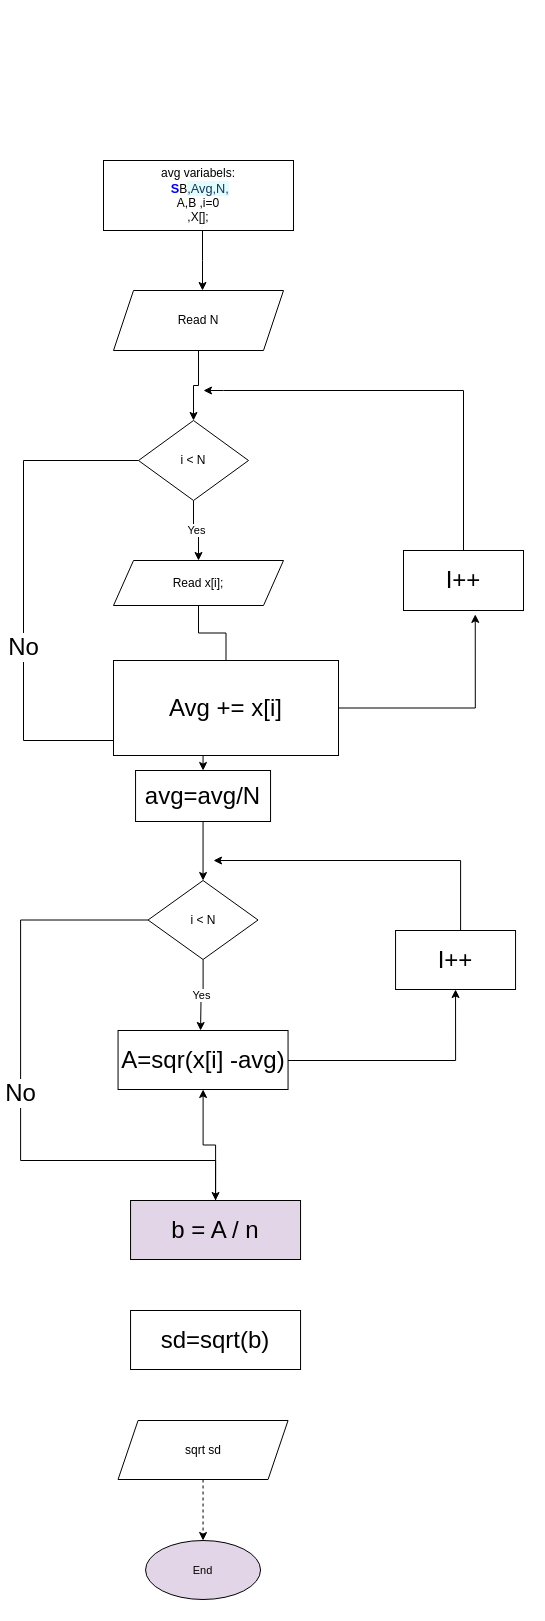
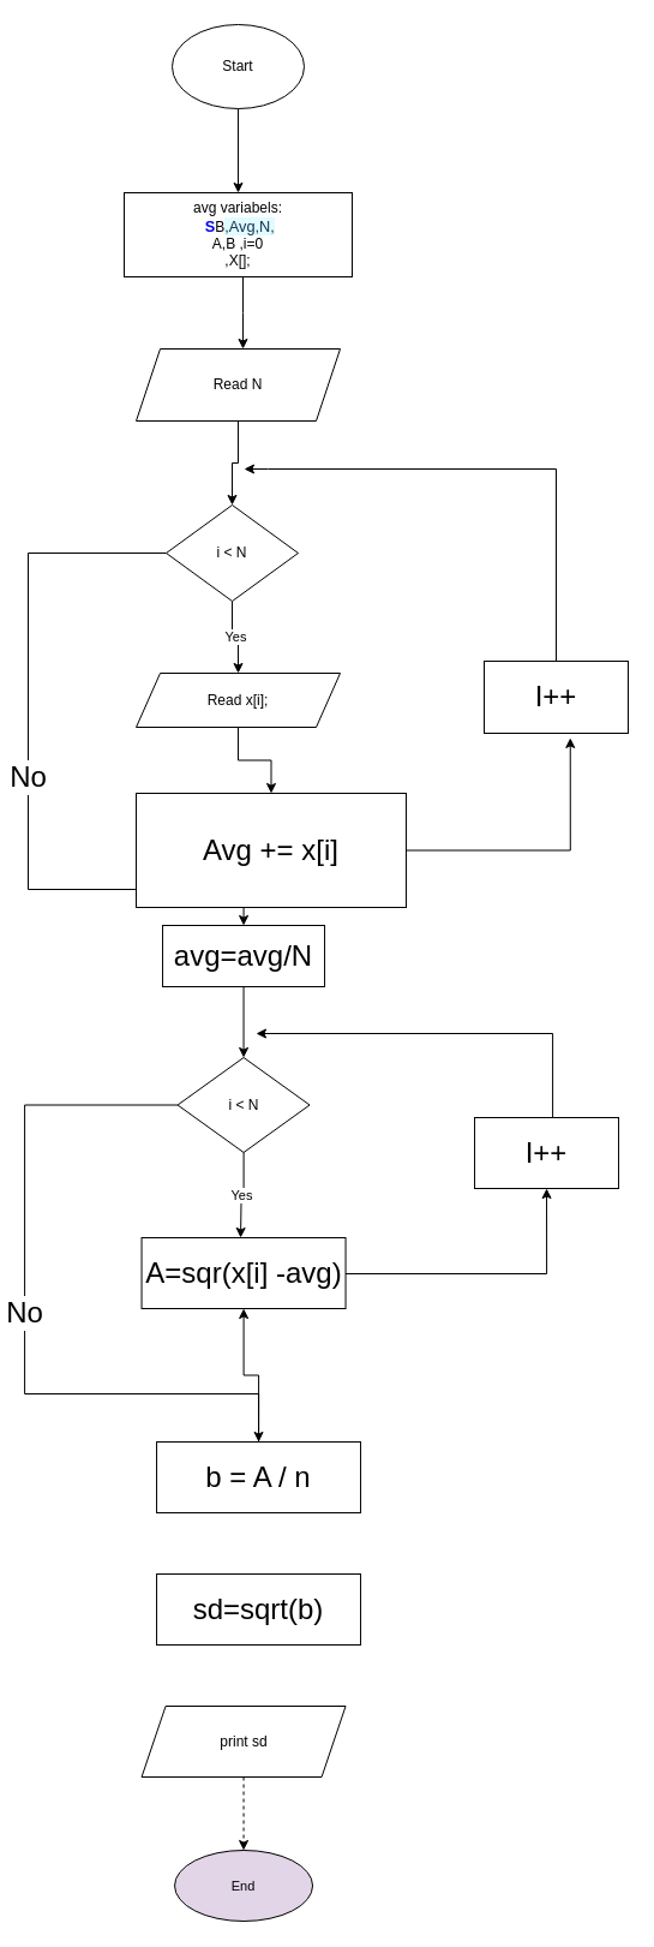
  <mxCell id="0" />
  <mxCell id="1" parent="0" />
+ <mxCell id="2" value="" style="edgeStyle=orthogonalEdgeStyle;rounded=0;orthogonalLoop=1;jettySize=auto;html=1;" edge="1" parent="1" source="3" target="5"><mxGeometry relative="1" as="geometry" /></mxCell>
+ <mxCell id="3" value="Start" style="ellipse;whiteSpace=wrap;html=1;" vertex="1" parent="1"><mxGeometry x="143" y="20" width="110" height="70" as="geometry" /></mxCell>
  <mxCell id="4" value="" style="edgeStyle=orthogonalEdgeStyle;rounded=0;orthogonalLoop=1;jettySize=auto;html=1;fontSize=24;" edge="1" parent="1"><mxGeometry relative="1" as="geometry"><mxPoint x="202" y="230" as="sourcePoint" /><mxPoint x="202" y="290" as="targetPoint" /><Array as="points"><mxPoint x="202" y="260" /><mxPoint x="202" y="260" /></Array></mxGeometry></mxCell>
  <mxCell id="5" value="avg variabels:&lt;br&gt;&lt;a style=&quot;font-family: &amp;quot;Work Sans&amp;quot;, sans-serif; font-size: 12.75px; font-style: normal; font-variant-ligatures: normal; font-variant-caps: normal; letter-spacing: normal; orphans: 2; text-align: start; text-indent: 0px; text-transform: none; widows: 2; word-spacing: 0px; -webkit-text-stroke-width: 0px; box-sizing: border-box; background-color: transparent; transition: all 0.1s linear 0s; outline: 0px; text-decoration-line: none; text-shadow: none; font-weight: 700; border-bottom: none !important; box-shadow: none !important;&quot; href=&quot;https://cloudnativebasecamp.com/lessons/03-standard-deviation-model/&quot;&gt;&amp;nbsp;S&lt;/a&gt;B&lt;span style=&quot;color: rgb(19, 52, 83); font-family: &amp;quot;Work Sans&amp;quot;, sans-serif; font-size: 12.75px; font-style: normal; font-variant-ligatures: normal; font-variant-caps: normal; font-weight: 400; letter-spacing: normal; orphans: 2; text-align: start; text-indent: 0px; text-transform: none; widows: 2; word-spacing: 0px; -webkit-text-stroke-width: 0px; background-color: rgb(224, 252, 255); text-decoration-thickness: initial; text-decoration-style: initial; text-decoration-color: initial; float: none; display: inline !important;&quot;&gt;,Avg,N,&lt;/span&gt;&lt;br&gt;A,B ,i=0&lt;br&gt;,X[];" style="rounded=0;whiteSpace=wrap;html=1;" vertex="1" parent="1"><mxGeometry x="103" y="160" width="190" height="70" as="geometry" /></mxCell>
  <mxCell id="6" value="" style="edgeStyle=orthogonalEdgeStyle;rounded=0;orthogonalLoop=1;jettySize=auto;html=1;" edge="1" parent="1" source="7" target="10"><mxGeometry relative="1" as="geometry" /></mxCell>
  <mxCell id="7" value="Read N" style="shape=parallelogram;perimeter=parallelogramPerimeter;whiteSpace=wrap;html=1;fixedSize=1;" vertex="1" parent="1"><mxGeometry x="113" y="290" width="170" height="60" as="geometry" /></mxCell>
  <mxCell id="8" value="Yes" style="edgeStyle=orthogonalEdgeStyle;rounded=0;orthogonalLoop=1;jettySize=auto;html=1;fontSize=11;" edge="1" parent="1" source="10" target="12"><mxGeometry relative="1" as="geometry" /></mxCell>
  <mxCell id="9" value="No" style="edgeStyle=orthogonalEdgeStyle;rounded=0;orthogonalLoop=1;jettySize=auto;html=1;fontSize=24;entryX=0.5;entryY=0;entryDx=0;entryDy=0;" edge="1" parent="1" source="10" target="16"><mxGeometry relative="1" as="geometry"><mxPoint x="193" y="740" as="targetPoint" /><Array as="points"><mxPoint x="23" y="460" /><mxPoint x="23" y="740" /><mxPoint x="203" y="740" /></Array></mxGeometry></mxCell>
  <mxCell id="10" value="i &amp;lt; N" style="rhombus;whiteSpace=wrap;html=1;" vertex="1" parent="1"><mxGeometry x="138" y="420" width="110" height="80" as="geometry" /></mxCell>
- <mxCell id="11" value="" style="edgeStyle=orthogonalEdgeStyle;rounded=0;orthogonalLoop=1;jettySize=auto;html=1;fontSize=11;endArrow=none;" edge="1" parent="1" source="12" target="31"><mxGeometry relative="1" as="geometry" /></mxCell>
+ <mxCell id="11" value="" style="edgeStyle=orthogonalEdgeStyle;rounded=0;orthogonalLoop=1;jettySize=auto;html=1;fontSize=11;" edge="1" parent="1" source="12" target="31"><mxGeometry relative="1" as="geometry" /></mxCell>
  <mxCell id="12" value="Read x[i];&lt;br&gt;" style="shape=parallelogram;perimeter=parallelogramPerimeter;whiteSpace=wrap;html=1;fixedSize=1;" vertex="1" parent="1"><mxGeometry x="113" y="560" width="170" height="45" as="geometry" /></mxCell>
  <mxCell id="13" style="edgeStyle=orthogonalEdgeStyle;rounded=0;orthogonalLoop=1;jettySize=auto;html=1;fontSize=24;" edge="1" parent="1" source="14"><mxGeometry relative="1" as="geometry"><mxPoint x="203" y="390" as="targetPoint" /><Array as="points"><mxPoint x="463" y="390" /><mxPoint x="223" y="390" /></Array></mxGeometry></mxCell>
  <mxCell id="14" value="I++" style="rounded=0;whiteSpace=wrap;html=1;fontSize=24;" vertex="1" parent="1"><mxGeometry x="403" y="550" width="120" height="60" as="geometry" /></mxCell>
  <mxCell id="15" value="" style="edgeStyle=orthogonalEdgeStyle;rounded=0;orthogonalLoop=1;jettySize=auto;html=1;fontSize=11;" edge="1" parent="1" source="16" target="19"><mxGeometry relative="1" as="geometry" /></mxCell>
  <mxCell id="16" value="avg=avg/N" style="rounded=0;whiteSpace=wrap;html=1;fontSize=24;" vertex="1" parent="1"><mxGeometry x="135.05" y="770" width="135" height="51" as="geometry" /></mxCell>
  <mxCell id="17" value="Yes" style="edgeStyle=orthogonalEdgeStyle;rounded=0;orthogonalLoop=1;jettySize=auto;html=1;fontSize=11;" edge="1" parent="1" source="19"><mxGeometry relative="1" as="geometry"><mxPoint x="200.05" y="1030" as="targetPoint" /></mxGeometry></mxCell>
  <mxCell id="18" value="No" style="edgeStyle=orthogonalEdgeStyle;rounded=0;orthogonalLoop=1;jettySize=auto;html=1;fontSize=24;" edge="1" parent="1" source="19"><mxGeometry relative="1" as="geometry"><mxPoint x="215.05" y="1200" as="targetPoint" /><Array as="points"><mxPoint x="20.05" y="920" /><mxPoint x="20.05" y="1160" /></Array></mxGeometry></mxCell>
  <mxCell id="19" value="i &amp;lt; N" style="rhombus;whiteSpace=wrap;html=1;" vertex="1" parent="1"><mxGeometry x="147.55" y="880" width="110" height="79" as="geometry" /></mxCell>
  <mxCell id="20" style="edgeStyle=orthogonalEdgeStyle;rounded=0;orthogonalLoop=1;jettySize=auto;html=1;fontSize=24;entryX=0.5;entryY=1;entryDx=0;entryDy=0;" edge="1" parent="1" target="22"><mxGeometry relative="1" as="geometry"><mxPoint x="400.05" y="1200" as="targetPoint" /><mxPoint x="275.05" y="1060" as="sourcePoint" /><Array as="points"><mxPoint x="455.05" y="1060" /></Array></mxGeometry></mxCell>
  <mxCell id="21" style="edgeStyle=orthogonalEdgeStyle;rounded=0;orthogonalLoop=1;jettySize=auto;html=1;fontSize=24;" edge="1" parent="1" source="22"><mxGeometry relative="1" as="geometry"><mxPoint x="213" y="860" as="targetPoint" /><Array as="points"><mxPoint x="460.05" y="860" /></Array></mxGeometry></mxCell>
  <mxCell id="22" value="I++" style="rounded=0;whiteSpace=wrap;html=1;fontSize=24;" vertex="1" parent="1"><mxGeometry x="395.05" y="930" width="120" height="59" as="geometry" /></mxCell>
  <mxCell id="23" value="A=sqr(x[i] -avg)" style="rounded=0;whiteSpace=wrap;html=1;fontSize=24;" vertex="1" parent="1"><mxGeometry x="117.55" y="1030" width="170" height="59" as="geometry" /></mxCell>
  <mxCell id="24" value="" style="edgeStyle=orthogonalEdgeStyle;rounded=0;orthogonalLoop=1;jettySize=auto;html=1;fontSize=11;" edge="1" parent="1" source="25" target="23"><mxGeometry relative="1" as="geometry" /></mxCell>
- <mxCell id="25" value="b = A / n" style="rounded=0;whiteSpace=wrap;html=1;fontSize=24;fillColor=#e1d5e7;" vertex="1" parent="1"><mxGeometry x="130.05" y="1200" width="170" height="59" as="geometry" /></mxCell>
+ <mxCell id="25" value="b = A / n" style="rounded=0;whiteSpace=wrap;html=1;fontSize=24;" vertex="1" parent="1"><mxGeometry x="130.05" y="1200" width="170" height="59" as="geometry" /></mxCell>
  <mxCell id="26" value="sd=sqrt(b)" style="rounded=0;whiteSpace=wrap;html=1;fontSize=24;" vertex="1" parent="1"><mxGeometry x="130.05" y="1310" width="170" height="59" as="geometry" /></mxCell>
  <mxCell id="27" value="" style="edgeStyle=orthogonalEdgeStyle;rounded=0;orthogonalLoop=1;jettySize=auto;html=1;fontSize=11;dashed=1;" edge="1" parent="1" source="28" target="29"><mxGeometry relative="1" as="geometry" /></mxCell>
- <mxCell id="28" value="sqrt sd" style="shape=parallelogram;perimeter=parallelogramPerimeter;whiteSpace=wrap;html=1;fixedSize=1;" vertex="1" parent="1"><mxGeometry x="117.55" y="1420" width="170" height="59" as="geometry" /></mxCell>
+ <mxCell id="28" value="print sd" style="shape=parallelogram;perimeter=parallelogramPerimeter;whiteSpace=wrap;html=1;fixedSize=1;" vertex="1" parent="1"><mxGeometry x="117.55" y="1420" width="170" height="59" as="geometry" /></mxCell>
  <mxCell id="29" value="End" style="ellipse;whiteSpace=wrap;html=1;fontSize=11;fillColor=#e1d5e7;" vertex="1" parent="1"><mxGeometry x="145.05" y="1540" width="115" height="59" as="geometry" /></mxCell>
  <mxCell id="30" style="edgeStyle=orthogonalEdgeStyle;rounded=0;orthogonalLoop=1;jettySize=auto;html=1;entryX=0.598;entryY=1.065;entryDx=0;entryDy=0;entryPerimeter=0;fontSize=11;" edge="1" parent="1" source="31" target="14"><mxGeometry relative="1" as="geometry" /></mxCell>
  <mxCell id="31" value="Avg += x[i]" style="rounded=0;whiteSpace=wrap;html=1;fontSize=24;" vertex="1" parent="1"><mxGeometry x="113" y="660" width="225" height="95" as="geometry" /></mxCell>
